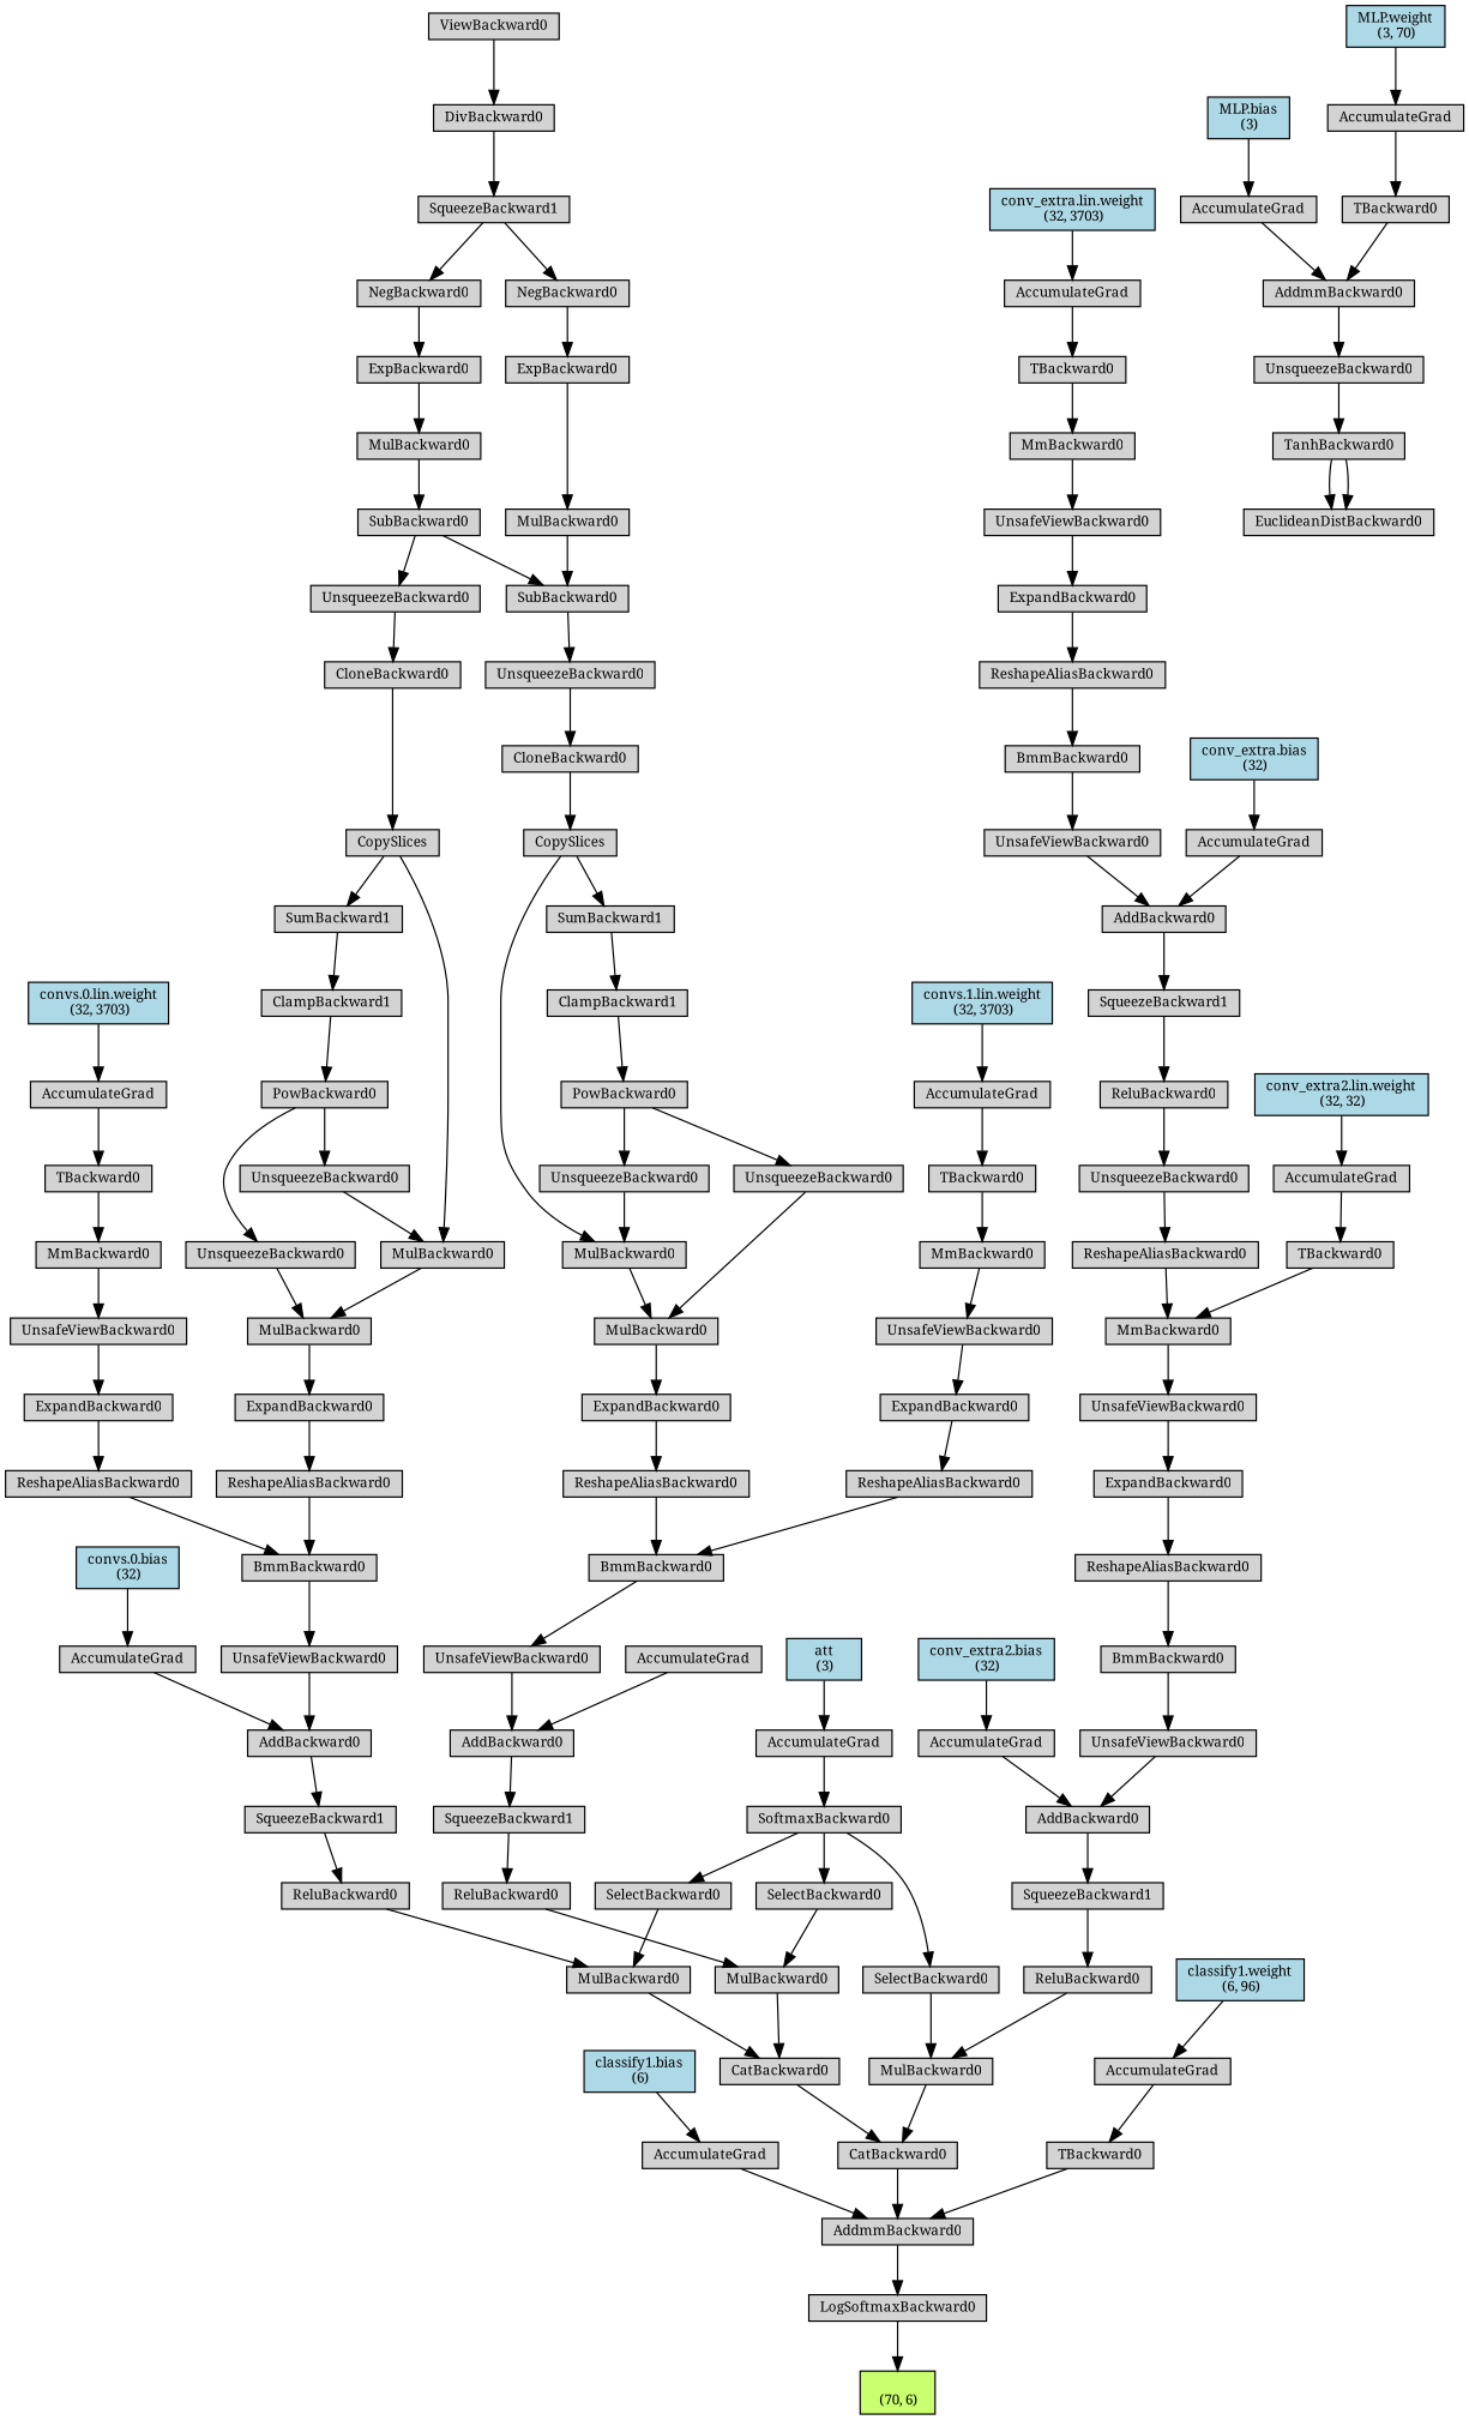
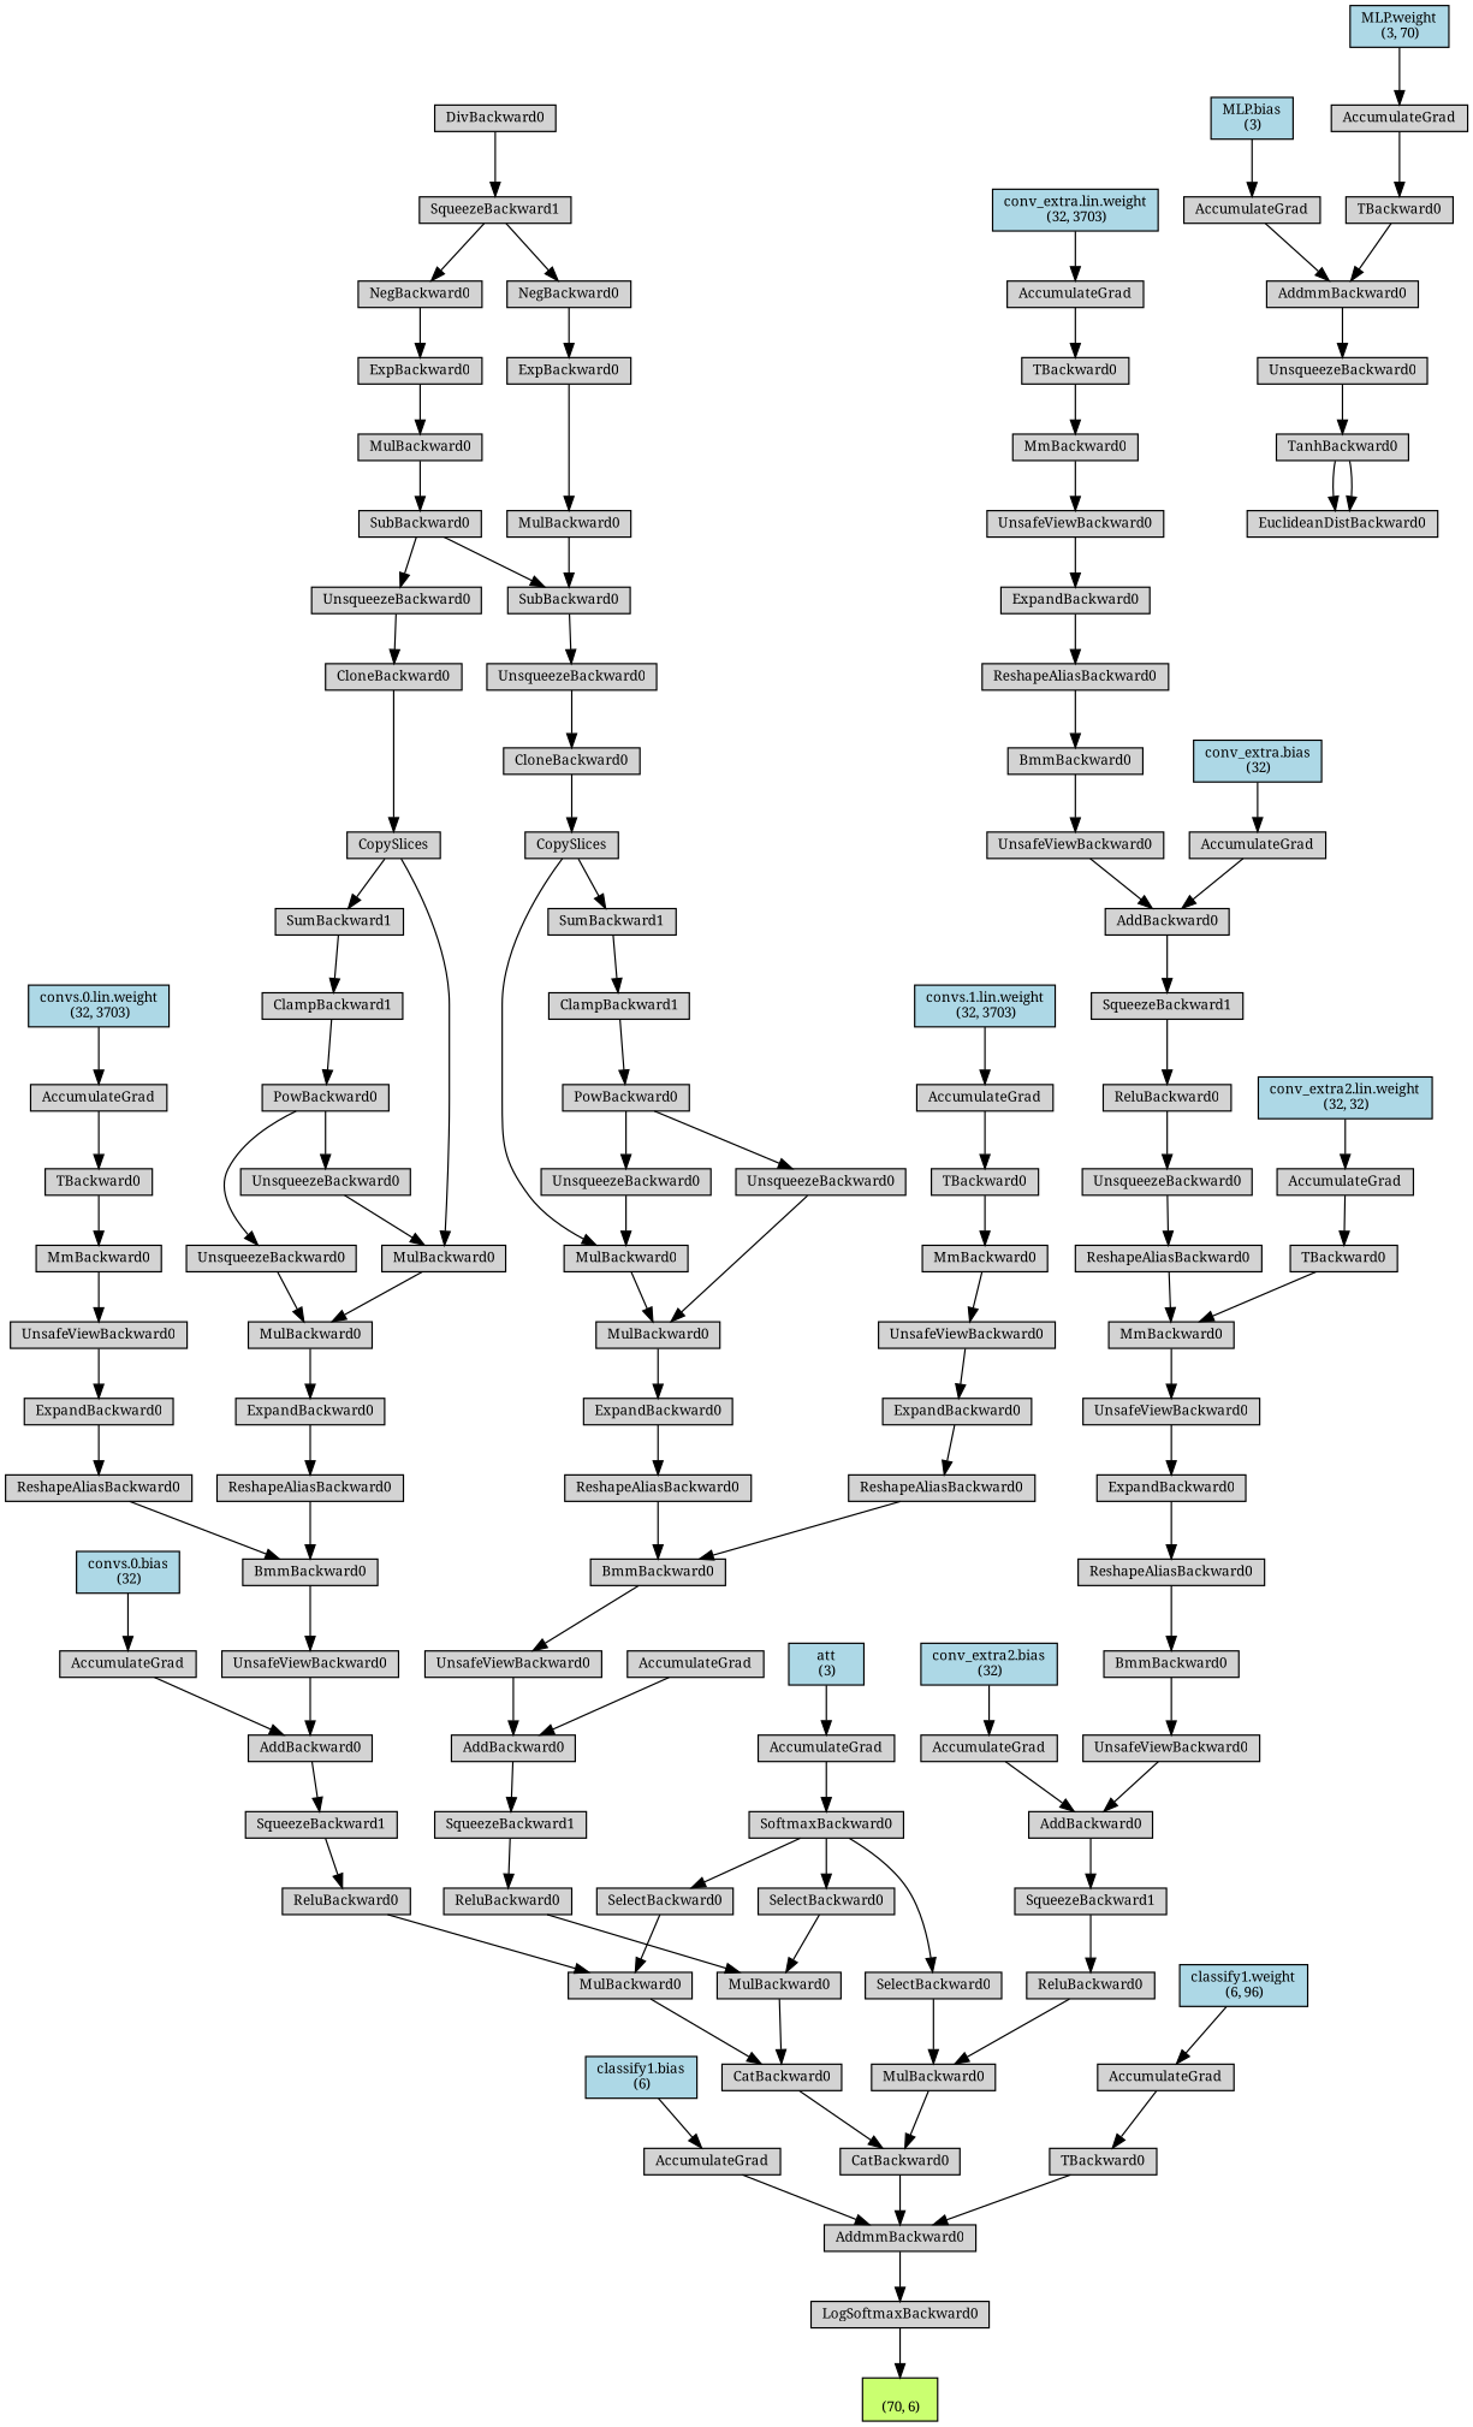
  digraph {
    fontname="Noto Serif"
    node [align=left fontname="Noto Serif" fontsize=10 ranksep=0.1 shape=box style=filled]
    edge [fontname="Noto Serif"]
    n1 [fillcolor=darkolivegreen1 height=0.2 label="\n (70, 6)"]
    n2 [height=0.2 label=LogSoftmaxBackward0]
    n3 [height=0.2 label=AddmmBackward0]
    n4 [height=0.2 label=AccumulateGrad]
    n5 [fillcolor=lightblue height=0.2 label="classify1.bias\n (6)"]
    n6 [height=0.2 label=CatBackward0]
    n7 [height=0.2 label=CatBackward0]
    n8 [height=0.2 label=MulBackward0]
    n9 [height=0.2 label=ReluBackward0]
    n10 [height=0.2 label=SqueezeBackward1]
    n11 [height=0.2 label=AddBackward0]
    n12 [height=0.2 label=UnsafeViewBackward0]
    n13 [height=0.2 label=BmmBackward0]
    n14 [height=0.2 label=ReshapeAliasBackward0]
    n15 [height=0.2 label=ExpandBackward0]
    n16 [height=0.2 label=MulBackward0]
    n17 [height=0.2 label=MulBackward0]
    n18 [height=0.2 label=UnsqueezeBackward0]
    n19 [height=0.2 label=PowBackward0]
    n20 [height=0.2 label=UnsqueezeBackward0]
    n21 [height=0.2 label=ClampBackward1]
    n22 [height=0.2 label=SumBackward1]
    n23 [height=0.2 label=CopySlices]
    n24 [height=0.2 label=CloneBackward0]
    n25 [height=0.2 label=UnsqueezeBackward0]
    n26 [height=0.2 label=SubBackward0]
    n27 [height=0.2 label=SubBackward0]
    n28 [height=0.2 label=UnsqueezeBackward0]
    n29 [height=0.2 label=MulBackward0]
    n30 [height=0.2 label=ExpBackward0]
    n31 [height=0.2 label=NegBackward0]
    n32 [height=0.2 label=SqueezeBackward1]
    n33 [height=0.2 label=NegBackward0]
    n34 [height=0.2 label=ExpBackward0]
    n35 [height=0.2 label=DivBackward0]
-   n36 [height=0.2 label=ViewBackward0]
    n37 [height=0.2 label=EuclideanDistBackward0]
    n38 [height=0.2 label=TanhBackward0]
    n39 [height=0.2 label=UnsqueezeBackward0]
    n40 [height=0.2 label=AddmmBackward0]
    n41 [height=0.2 label=AccumulateGrad]
    n42 [fillcolor=lightblue height=0.2 label="MLP.bias\n (3)"]
    n43 [height=0.2 label=TBackward0]
    n44 [height=0.2 label=AccumulateGrad]
    n45 [fillcolor=lightblue height=0.2 label="MLP.weight\n (3, 70)"]
    n46 [height=0.2 label=ReshapeAliasBackward0]
    n47 [height=0.2 label=ExpandBackward0]
    n48 [height=0.2 label=UnsafeViewBackward0]
    n49 [height=0.2 label=MmBackward0]
    n50 [height=0.2 label=TBackward0]
    n51 [height=0.2 label=AccumulateGrad]
    n52 [fillcolor=lightblue height=0.2 label="convs.0.lin.weight\n (32, 3703)"]
    n53 [height=0.2 label=AccumulateGrad]
    n54 [fillcolor=lightblue height=0.2 label="convs.0.bias\n (32)"]
    n55 [height=0.2 label=SelectBackward0]
    n56 [height=0.2 label=SoftmaxBackward0]
    n57 [height=0.2 label=SelectBackward0]
    n58 [height=0.2 label=SelectBackward0]
    n59 [height=0.2 label=MulBackward0]
    n60 [height=0.2 label=MulBackward0]
    n61 [height=0.2 label=AccumulateGrad]
    n62 [fillcolor=lightblue height=0.2 label="att\n (3)"]
    n63 [height=0.2 label=ReluBackward0]
    n64 [height=0.2 label=SqueezeBackward1]
    n65 [height=0.2 label=AddBackward0]
    n66 [height=0.2 label=UnsafeViewBackward0]
    n67 [height=0.2 label=BmmBackward0]
    n68 [height=0.2 label=ReshapeAliasBackward0]
    n69 [height=0.2 label=ExpandBackward0]
    n70 [height=0.2 label=MulBackward0]
    n71 [height=0.2 label=MulBackward0]
    n72 [height=0.2 label=UnsqueezeBackward0]
    n73 [height=0.2 label=PowBackward0]
    n74 [height=0.2 label=UnsqueezeBackward0]
    n75 [height=0.2 label=ClampBackward1]
    n76 [height=0.2 label=SumBackward1]
    n77 [height=0.2 label=CopySlices]
    n78 [height=0.2 label=CloneBackward0]
    n79 [height=0.2 label=MulBackward0]
    n80 [height=0.2 label=ReshapeAliasBackward0]
    n81 [height=0.2 label=ExpandBackward0]
    n82 [height=0.2 label=UnsafeViewBackward0]
    n83 [height=0.2 label=MmBackward0]
    n84 [height=0.2 label=TBackward0]
    n85 [height=0.2 label=AccumulateGrad]
    n86 [fillcolor=lightblue height=0.2 label="convs.1.lin.weight\n (32, 3703)"]
    n87 [height=0.2 label=AccumulateGrad]
    n88 [height=0.2 label=ReluBackward0]
    n89 [height=0.2 label=SqueezeBackward1]
    n90 [height=0.2 label=AddBackward0]
    n91 [height=0.2 label=UnsafeViewBackward0]
    n92 [height=0.2 label=BmmBackward0]
    n93 [height=0.2 label=ReshapeAliasBackward0]
    n94 [height=0.2 label=ExpandBackward0]
    n95 [height=0.2 label=UnsafeViewBackward0]
    n96 [height=0.2 label=MmBackward0]
    n97 [height=0.2 label=ReshapeAliasBackward0]
    n98 [height=0.2 label=UnsqueezeBackward0]
    n99 [height=0.2 label=ReluBackward0]
    n100 [height=0.2 label=SqueezeBackward1]
    n101 [height=0.2 label=AddBackward0]
    n102 [height=0.2 label=UnsafeViewBackward0]
    n103 [height=0.2 label=BmmBackward0]
    n104 [height=0.2 label=ReshapeAliasBackward0]
    n105 [height=0.2 label=ExpandBackward0]
    n106 [height=0.2 label=UnsafeViewBackward0]
    n107 [height=0.2 label=MmBackward0]
    n108 [height=0.2 label=TBackward0]
    n109 [height=0.2 label=AccumulateGrad]
    n110 [fillcolor=lightblue height=0.2 label="conv_extra.lin.weight\n (32, 3703)"]
    n111 [height=0.2 label=AccumulateGrad]
    n112 [fillcolor=lightblue height=0.2 label="conv_extra.bias\n (32)"]
    n113 [height=0.2 label=TBackward0]
    n114 [height=0.2 label=AccumulateGrad]
    n115 [fillcolor=lightblue height=0.2 label="conv_extra2.lin.weight\n (32, 32)"]
    n116 [height=0.2 label=AccumulateGrad]
    n117 [fillcolor=lightblue height=0.2 label="conv_extra2.bias\n (32)"]
    n118 [height=0.2 label=TBackward0]
    n119 [height=0.2 label=AccumulateGrad]
    n120 [fillcolor=lightblue height=0.2 label="classify1.weight\n (6, 96)"]
    n2 -> n1
    n3 -> n2
    n4 -> n3
    n5 -> n4
    n6 -> n3
    n7 -> n6
    n8 -> n7
    n9 -> n8
    n10 -> n9
    n11 -> n10
    n12 -> n11
    n13 -> n12
    n14 -> n13
    n15 -> n14
    n16 -> n15
    n17 -> n16
    n18 -> n17
    n19 -> n18
    n19 -> n20
    n20 -> n16
    n21 -> n19
    n22 -> n21
    n23 -> n17
    n23 -> n22
    n24 -> n23
    n25 -> n24
    n26 -> n25
    n26 -> n27
    n27 -> n28
    n28 -> n78
    n29 -> n26
    n30 -> n29
    n31 -> n30
    n32 -> n31
    n32 -> n33
    n33 -> n34
    n34 -> n79
    n35 -> n32
-   n36 -> n35
    n38 -> n37
    n38 -> n37
    n39 -> n38
    n40 -> n39
    n41 -> n40
    n42 -> n41
    n43 -> n40
    n44 -> n43
    n45 -> n44
    n46 -> n13
    n47 -> n46
    n48 -> n47
    n49 -> n48
    n50 -> n49
    n51 -> n50
    n52 -> n51
    n53 -> n11
    n54 -> n53
    n55 -> n8
    n56 -> n55
    n56 -> n57
    n56 -> n58
    n57 -> n59
    n58 -> n60
    n59 -> n7
    n60 -> n6
    n61 -> n56
    n62 -> n61
    n63 -> n59
    n64 -> n63
    n65 -> n64
    n66 -> n65
    n67 -> n66
    n68 -> n67
    n69 -> n68
    n70 -> n69
    n71 -> n70
    n72 -> n71
    n73 -> n72
    n73 -> n74
    n74 -> n70
    n75 -> n73
    n76 -> n75
    n77 -> n71
    n77 -> n76
    n78 -> n77
    n79 -> n27
    n80 -> n67
    n81 -> n80
    n82 -> n81
    n83 -> n82
    n84 -> n83
    n85 -> n84
    n86 -> n85
    n87 -> n65
    n88 -> n60
    n89 -> n88
    n90 -> n89
    n91 -> n90
    n92 -> n91
    n93 -> n92
    n94 -> n93
    n95 -> n94
    n96 -> n95
    n97 -> n96
    n98 -> n97
    n99 -> n98
    n100 -> n99
    n101 -> n100
    n102 -> n101
    n103 -> n102
    n104 -> n103
    n105 -> n104
    n106 -> n105
    n107 -> n106
    n108 -> n107
    n109 -> n108
    n110 -> n109
    n111 -> n101
    n112 -> n111
    n113 -> n96
    n114 -> n113
    n115 -> n114
    n116 -> n90
    n117 -> n116
    n118 -> n3
    n119 -> n118
    n120 -> n119
  }
